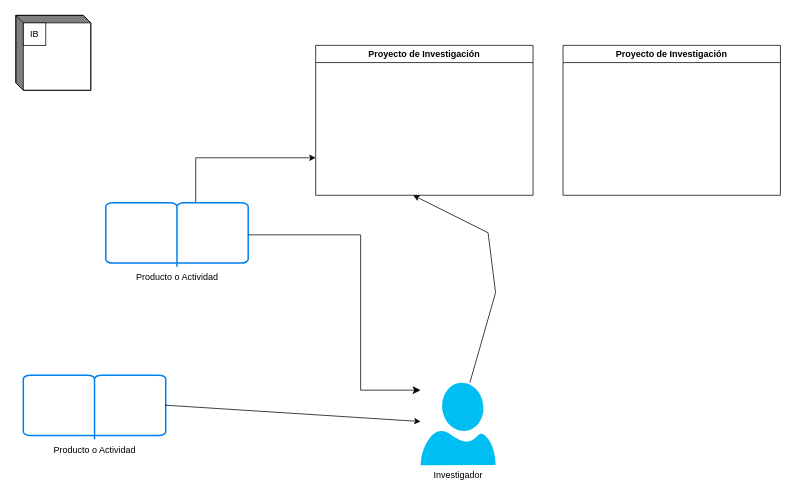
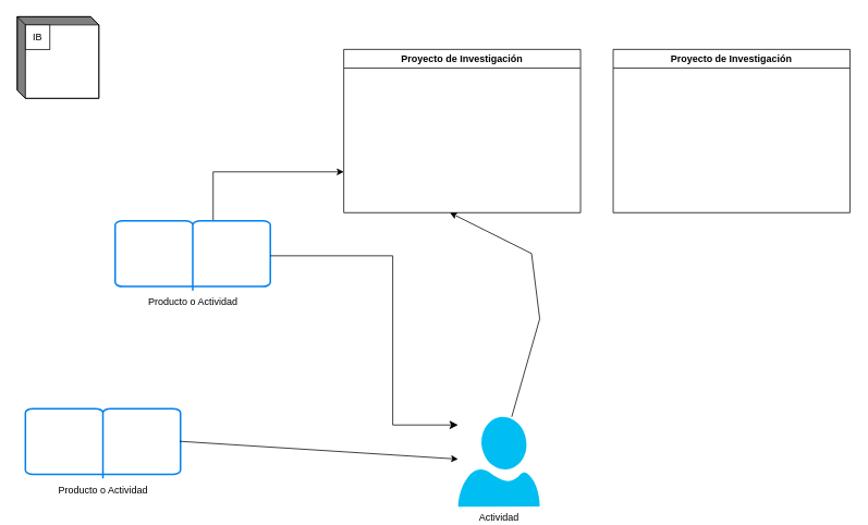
  <mxCell id="0" />
  <mxCell id="1" parent="0" />
  <mxCell id="2" value="Proyecto de Investigación" style="swimlane;startSize=23;" vertex="1" parent="1"><mxGeometry x="420" y="60" width="290" height="200" as="geometry" /></mxCell>
- <mxCell id="3" value="Investigador" style="verticalLabelPosition=bottom;html=1;verticalAlign=top;align=center;strokeColor=none;fillColor=#00BEF2;shape=mxgraph.azure.user;" vertex="1" parent="1"><mxGeometry x="560" y="510" width="100" height="110" as="geometry" /></mxCell>
+ <mxCell id="3" value="Actividad" style="verticalLabelPosition=bottom;html=1;verticalAlign=top;align=center;strokeColor=none;fillColor=#00BEF2;shape=mxgraph.azure.user;" vertex="1" parent="1"><mxGeometry x="560" y="510" width="100" height="110" as="geometry" /></mxCell>
  <mxCell id="4" style="edgeStyle=orthogonalEdgeStyle;rounded=0;orthogonalLoop=1;jettySize=auto;html=1;entryX=0;entryY=0.75;entryDx=0;entryDy=0;" edge="1" parent="1" source="5" target="2"><mxGeometry relative="1" as="geometry"><mxPoint x="310" y="120" as="targetPoint" /><Array as="points"><mxPoint x="260" y="210" /></Array></mxGeometry></mxCell>
  <mxCell id="5" value="Producto o Actividad" style="html=1;verticalLabelPosition=bottom;align=center;labelBackgroundColor=#ffffff;verticalAlign=top;strokeWidth=2;strokeColor=#0080F0;shadow=0;dashed=0;shape=mxgraph.ios7.icons.book;" vertex="1" parent="1"><mxGeometry x="140" y="270" width="190" height="85.5" as="geometry" /></mxCell>
  <mxCell id="6" value="Producto o Actividad" style="html=1;verticalLabelPosition=bottom;align=center;labelBackgroundColor=#ffffff;verticalAlign=top;strokeWidth=2;strokeColor=#0080F0;shadow=0;dashed=0;shape=mxgraph.ios7.icons.book;" vertex="1" parent="1"><mxGeometry x="30" y="500" width="190" height="85.5" as="geometry" /></mxCell>
  <mxCell id="7" value="" style="endArrow=classic;html=1;rounded=0;exitX=0.995;exitY=0.468;exitDx=0;exitDy=0;exitPerimeter=0;" edge="1" parent="1" source="6" target="3"><mxGeometry width="50" height="50" relative="1" as="geometry"><mxPoint x="270" y="410" as="sourcePoint" /><mxPoint x="320" y="360" as="targetPoint" /></mxGeometry></mxCell>
  <mxCell id="8" value="" style="endArrow=classic;html=1;rounded=0;" edge="1" parent="1" source="3"><mxGeometry width="50" height="50" relative="1" as="geometry"><mxPoint x="270" y="470" as="sourcePoint" /><mxPoint x="550" y="260" as="targetPoint" /><Array as="points"><mxPoint x="660" y="390" /><mxPoint x="650" y="310" /></Array></mxGeometry></mxCell>
  <mxCell id="9" value="" style="edgeStyle=segmentEdgeStyle;endArrow=classic;html=1;curved=0;rounded=0;endSize=8;startSize=8;" edge="1" parent="1" source="5" target="3"><mxGeometry width="50" height="50" relative="1" as="geometry"><mxPoint x="270" y="470" as="sourcePoint" /><mxPoint x="320" y="420" as="targetPoint" /><Array as="points"><mxPoint x="480" y="313" /><mxPoint x="480" y="520" /></Array></mxGeometry></mxCell>
  <mxCell id="10" value="" style="html=1;dashed=0;whiteSpace=wrap;shape=mxgraph.dfd.externalEntity" vertex="1" parent="1"><mxGeometry x="20" y="20" width="100" height="100" as="geometry" /></mxCell>
  <mxCell id="11" value="IB" style="autosize=1;part=1;resizable=0;strokeColor=inherit;fillColor=inherit;gradientColor=inherit;" vertex="1" parent="10"><mxGeometry width="30" height="30" relative="1" as="geometry"><mxPoint x="10" y="10" as="offset" /></mxGeometry></mxCell>
  <mxCell id="12" value="Proyecto de Investigación" style="swimlane;startSize=23;" vertex="1" parent="1"><mxGeometry x="750" y="60" width="290" height="200" as="geometry" /></mxCell>
